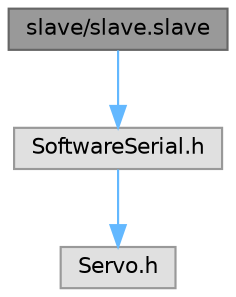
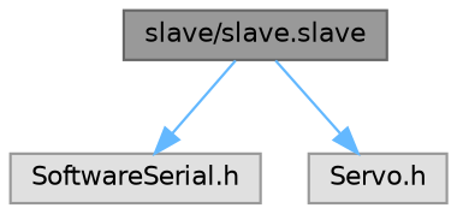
  digraph {
    node [color=grey60 fillcolor="#E0E0E0" fontname=Helvetica fontsize=10 shape=box style=filled]
    edge [color=steelblue1 fontname=Helvetica fontsize=10 labelfontname=Helvetica labelfontsize=10 style=solid]
    n1 [color=gray40 fillcolor=grey60 fontcolor=black height=0.2 label="slave/slave.slave" width=0.4]
    n2 [height=0.2 label="SoftwareSerial.h" width=0.4]
    n3 [height=0.2 label="Servo.h" width=0.4]
    n1 -> n2
-   n2 -> n3
+   n1 -> n3
  }
